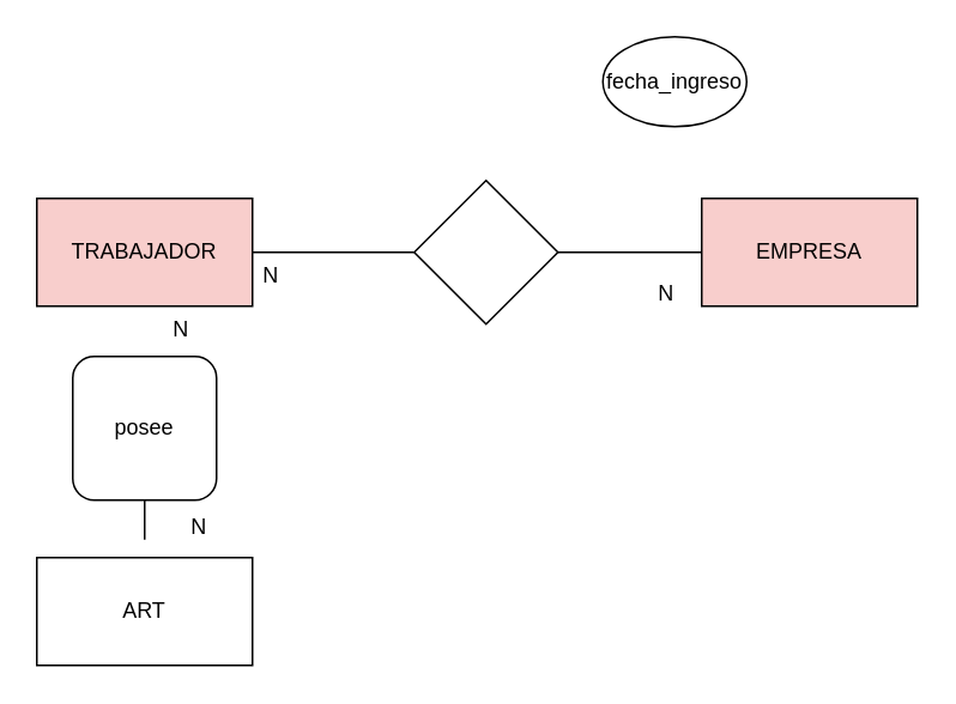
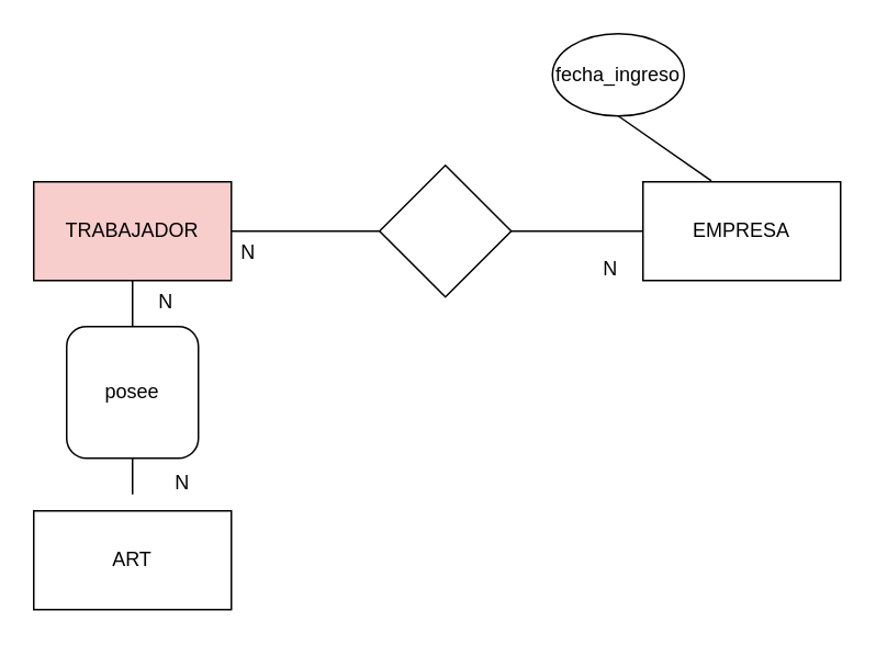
  <mxCell id="0" />
  <mxCell id="1" parent="0" />
- <mxCell id="2" value="EMPRESA" style="rounded=0;whiteSpace=wrap;html=1;fillColor=#f8cecc;" vertex="1" parent="1"><mxGeometry x="390" y="110" width="120" height="60" as="geometry" /></mxCell>
+ <mxCell id="2" value="EMPRESA" style="rounded=0;whiteSpace=wrap;html=1;" vertex="1" parent="1"><mxGeometry x="390" y="110" width="120" height="60" as="geometry" /></mxCell>
  <mxCell id="3" value="TRABAJADOR" style="rounded=0;whiteSpace=wrap;html=1;fillColor=#f8cecc;" vertex="1" parent="1"><mxGeometry x="20" y="110" width="120" height="60" as="geometry" /></mxCell>
  <mxCell id="4" value="ART" style="rounded=0;whiteSpace=wrap;html=1;" vertex="1" parent="1"><mxGeometry x="20" y="310" width="120" height="60" as="geometry" /></mxCell>
  <mxCell id="5" value="" style="rhombus;whiteSpace=wrap;html=1;" vertex="1" parent="1"><mxGeometry x="230" y="100" width="80" height="80" as="geometry" /></mxCell>
  <mxCell id="6" value="posee" style="whiteSpace=wrap;html=1;rounded=1;" vertex="1" parent="1"><mxGeometry x="40" y="198" width="80" height="80" as="geometry" /></mxCell>
+ <mxCell id="7" value="" style="endArrow=none;html=1;rounded=0;exitX=0.5;exitY=1;exitDx=0;exitDy=0;entryX=0.5;entryY=0;entryDx=0;entryDy=0;" edge="1" parent="1" source="3" target="6"><mxGeometry width="50" height="50" relative="1" as="geometry"><mxPoint x="410" y="260" as="sourcePoint" /><mxPoint x="460" y="210" as="targetPoint" /></mxGeometry></mxCell>
  <mxCell id="8" value="" style="endArrow=none;html=1;rounded=0;exitX=0.5;exitY=1;exitDx=0;exitDy=0;" edge="1" parent="1" source="6"><mxGeometry width="50" height="50" relative="1" as="geometry"><mxPoint x="410" y="260" as="sourcePoint" /><mxPoint x="80" y="300" as="targetPoint" /></mxGeometry></mxCell>
  <mxCell id="9" value="N" style="text;html=1;align=center;verticalAlign=middle;resizable=0;points=[];autosize=1;strokeColor=none;fillColor=none;" vertex="1" parent="1"><mxGeometry x="85" y="168" width="30" height="30" as="geometry" /></mxCell>
  <mxCell id="10" value="N" style="text;html=1;align=center;verticalAlign=middle;resizable=0;points=[];autosize=1;strokeColor=none;fillColor=none;" vertex="1" parent="1"><mxGeometry x="95" y="278" width="30" height="30" as="geometry" /></mxCell>
  <mxCell id="11" value="fecha_ingreso" style="ellipse;whiteSpace=wrap;html=1;" vertex="1" parent="1"><mxGeometry x="335" y="20" width="80" height="50" as="geometry" /></mxCell>
+ <mxCell id="12" value="" style="endArrow=none;html=1;rounded=0;exitX=0.5;exitY=1;exitDx=0;exitDy=0;entryX=0.346;entryY=-0.009;entryDx=0;entryDy=0;entryPerimeter=0;" edge="1" parent="1" source="11" target="2"><mxGeometry width="50" height="50" relative="1" as="geometry"><mxPoint x="560" y="270" as="sourcePoint" /><mxPoint x="420" y="110" as="targetPoint" /></mxGeometry></mxCell>
  <mxCell id="13" value="" style="endArrow=none;html=1;rounded=0;exitX=0;exitY=0.5;exitDx=0;exitDy=0;entryX=1;entryY=0.5;entryDx=0;entryDy=0;" edge="1" parent="1" source="5" target="3"><mxGeometry width="50" height="50" relative="1" as="geometry"><mxPoint x="410" y="260" as="sourcePoint" /><mxPoint x="150" y="140" as="targetPoint" /></mxGeometry></mxCell>
  <mxCell id="14" value="" style="endArrow=none;html=1;rounded=0;exitX=1;exitY=0.5;exitDx=0;exitDy=0;" edge="1" parent="1" source="5" target="2"><mxGeometry width="50" height="50" relative="1" as="geometry"><mxPoint x="410" y="260" as="sourcePoint" /><mxPoint x="460" y="210" as="targetPoint" /></mxGeometry></mxCell>
  <mxCell id="15" value="N" style="text;html=1;align=center;verticalAlign=middle;resizable=0;points=[];autosize=1;strokeColor=none;fillColor=none;" vertex="1" parent="1"><mxGeometry x="135" y="138" width="30" height="30" as="geometry" /></mxCell>
  <mxCell id="16" value="N" style="text;html=1;align=center;verticalAlign=middle;resizable=0;points=[];autosize=1;strokeColor=none;fillColor=none;" vertex="1" parent="1"><mxGeometry x="355" y="148" width="30" height="30" as="geometry" /></mxCell>
